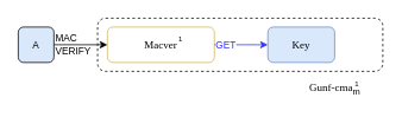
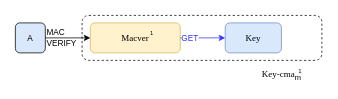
  <mxCell id="0" />
  <mxCell id="1" parent="0" />
- <mxCell id="2" value="Macver" style="rounded=1;whiteSpace=wrap;html=1;fillColor=#ffffff;strokeColor=#d6b656;fontFamily=Georgia;" parent="1" vertex="1"><mxGeometry x="120" y="30" width="120" height="40" as="geometry" /></mxCell>
+ <mxCell id="2" value="Macver" style="rounded=1;whiteSpace=wrap;html=1;fillColor=#fff2cc;strokeColor=#d6b656;fontFamily=Georgia;" parent="1" vertex="1"><mxGeometry x="120" y="30" width="120" height="40" as="geometry" /></mxCell>
  <mxCell id="3" value="&lt;font style=&quot;font-size: 8px;&quot;&gt;1&lt;/font&gt;" style="text;html=1;align=center;verticalAlign=middle;resizable=0;points=[];;autosize=1;labelBackgroundColor=none;" parent="1" vertex="1"><mxGeometry x="192" y="33" width="20" height="20" as="geometry" /></mxCell>
  <mxCell id="4" value="&lt;font color=&quot;#000000&quot;&gt;A&lt;/font&gt;" style="rounded=1;whiteSpace=wrap;html=1;labelBackgroundColor=none;fontSize=11;fontColor=#3333FF;fillColor=#dae8fc;" parent="1" vertex="1"><mxGeometry x="20" y="30" width="40" height="40" as="geometry" /></mxCell>
  <mxCell id="5" value="MAC&lt;br&gt;VERIFY" style="edgeStyle=orthogonalEdgeStyle;rounded=0;orthogonalLoop=1;jettySize=auto;html=1;exitX=1;exitY=0.5;exitDx=0;exitDy=0;entryX=0;entryY=0.5;entryDx=0;entryDy=0;align=left;labelBackgroundColor=none;" parent="1" edge="1"><mxGeometry x="-1" relative="1" as="geometry"><mxPoint as="offset" /><mxPoint x="60" y="50" as="sourcePoint" /><mxPoint x="120" y="50" as="targetPoint" /></mxGeometry></mxCell>
  <mxCell id="6" value="GET" style="edgeStyle=orthogonalEdgeStyle;rounded=1;orthogonalLoop=1;jettySize=auto;html=1;exitX=1;exitY=0.5;exitDx=0;exitDy=0;entryX=0;entryY=0.5;entryDx=0;entryDy=0;strokeColor=#3333FF;fontSize=11;fontColor=#3333FF;align=left;" parent="1" target="7" edge="1"><mxGeometry x="-0.333" y="-20" relative="1" as="geometry"><Array as="points"><mxPoint x="260" y="50" /><mxPoint x="260" y="50" /></Array><mxPoint x="-20" y="-20" as="offset" /><mxPoint x="240" y="50" as="sourcePoint" /></mxGeometry></mxCell>
  <mxCell id="7" value="Key" style="rounded=1;whiteSpace=wrap;html=1;fillColor=#dae8fc;strokeColor=#6c8ebf;fontFamily=Georgia;" parent="1" vertex="1"><mxGeometry x="300" y="30" width="75" height="40" as="geometry" /></mxCell>
  <mxCell id="8" value="" style="rounded=1;whiteSpace=wrap;html=1;fontFamily=Georgia;fillColor=none;dashed=1;" vertex="1" parent="1"><mxGeometry x="109" y="20" width="320" height="60" as="geometry" /></mxCell>
- <mxCell id="9" value="Gunf-cma&lt;sub&gt;&lt;font face=&quot;Helvetica&quot;&gt;m&lt;/font&gt;&lt;/sub&gt;" style="text;html=1;align=center;verticalAlign=middle;resizable=0;points=[];autosize=1;fontFamily=Georgia;" vertex="1" parent="1"><mxGeometry x="335" y="90" width="80" height="20" as="geometry" /></mxCell>
+ <mxCell id="9" value="Key-cma&lt;sub&gt;&lt;font face=&quot;Helvetica&quot;&gt;m&lt;/font&gt;&lt;/sub&gt;" style="text;html=1;align=center;verticalAlign=middle;resizable=0;points=[];autosize=1;fontFamily=Georgia;" vertex="1" parent="1"><mxGeometry x="335" y="90" width="80" height="20" as="geometry" /></mxCell>
  <mxCell id="10" value="1" style="text;html=1;resizable=0;points=[];autosize=1;align=left;verticalAlign=top;spacingTop=-4;fontSize=8;labelBackgroundColor=none;" vertex="1" parent="1"><mxGeometry x="396" y="88" width="20" height="10" as="geometry" /></mxCell>
